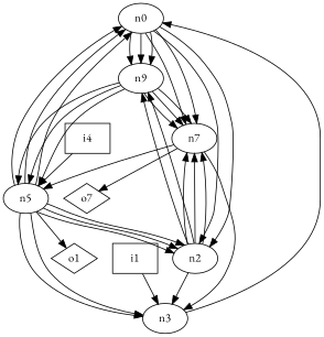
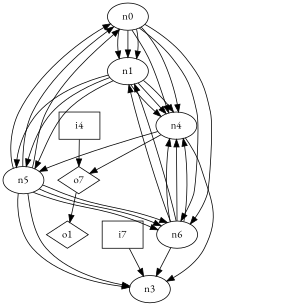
  digraph {
    fontname="EB Garamond"
    node [fontname="EB Garamond"]
    edge [fontname="EB Garamond"]
    n1 [label=n0]
-   n2 [label=n9]
-   n3 [label=n2]
-   n4 [label=n7]
+   n2 [label=n1]
+   n3 [label=n6]
+   n4 [label=n4]
    n5 [label=n5]
    n6 [label=n3]
    n7 [label=o7 shape=diamond]
    n8 [label=o1 shape=diamond]
    n9 [label=i4 shape=box]
-   n10 [label=i1 shape=box]
+   n10 [label=i7 shape=box]
    n1 -> n2
    n1 -> n2
    n1 -> n2
    n1 -> n3
    n1 -> n3
    n1 -> n4
    n1 -> n4
    n2 -> n4
    n2 -> n4
    n2 -> n4
    n2 -> n5
    n2 -> n5
    n2 -> n5
    n3 -> n2
    n3 -> n2
    n3 -> n4
    n3 -> n4
    n3 -> n4
    n3 -> n6
    n4 -> n5
    n4 -> n6
    n4 -> n7
    n5 -> n1
    n5 -> n1
    n5 -> n1
    n5 -> n3
    n5 -> n3
    n5 -> n3
    n5 -> n6
    n5 -> n6
-   n5 -> n8
-   n6 -> n1
-   n9 -> n5
+   n7 -> n8
+   n9 -> n7
    n10 -> n6
  }
